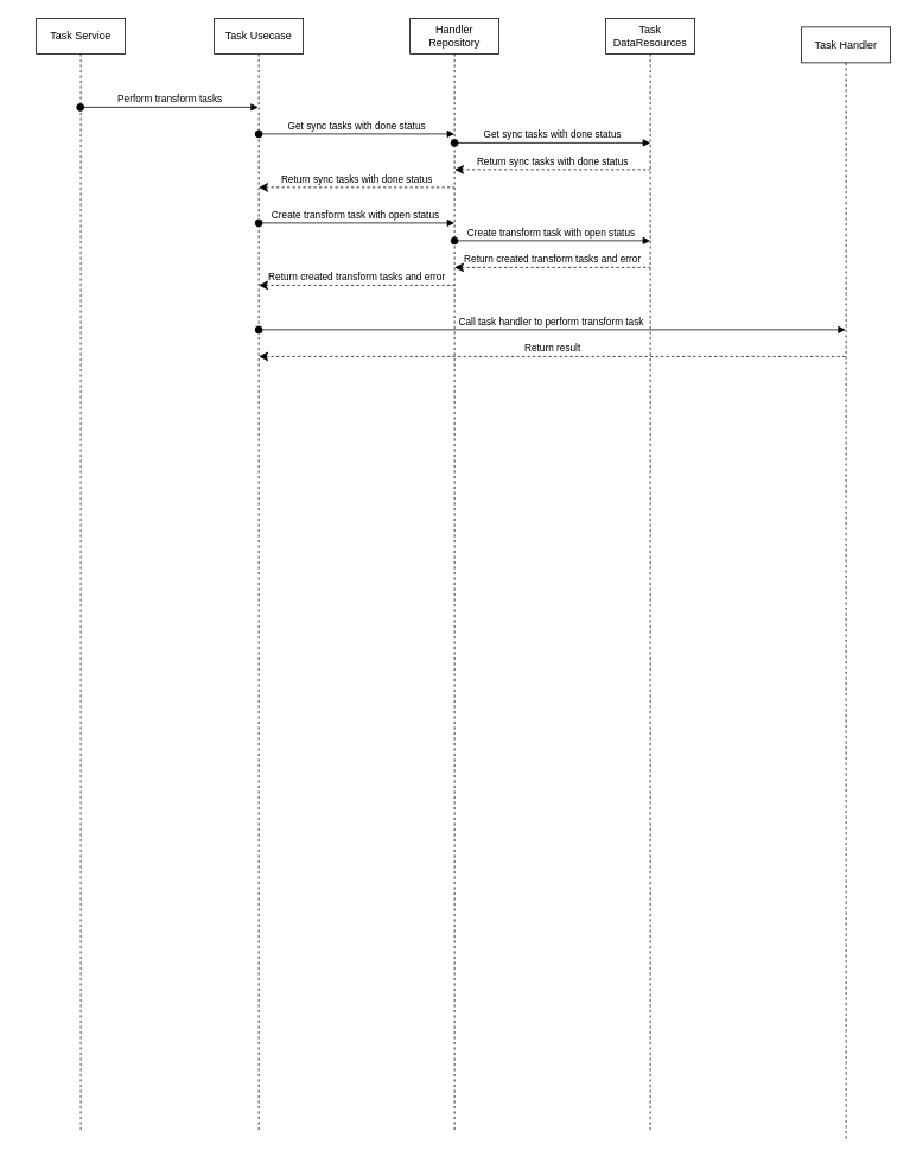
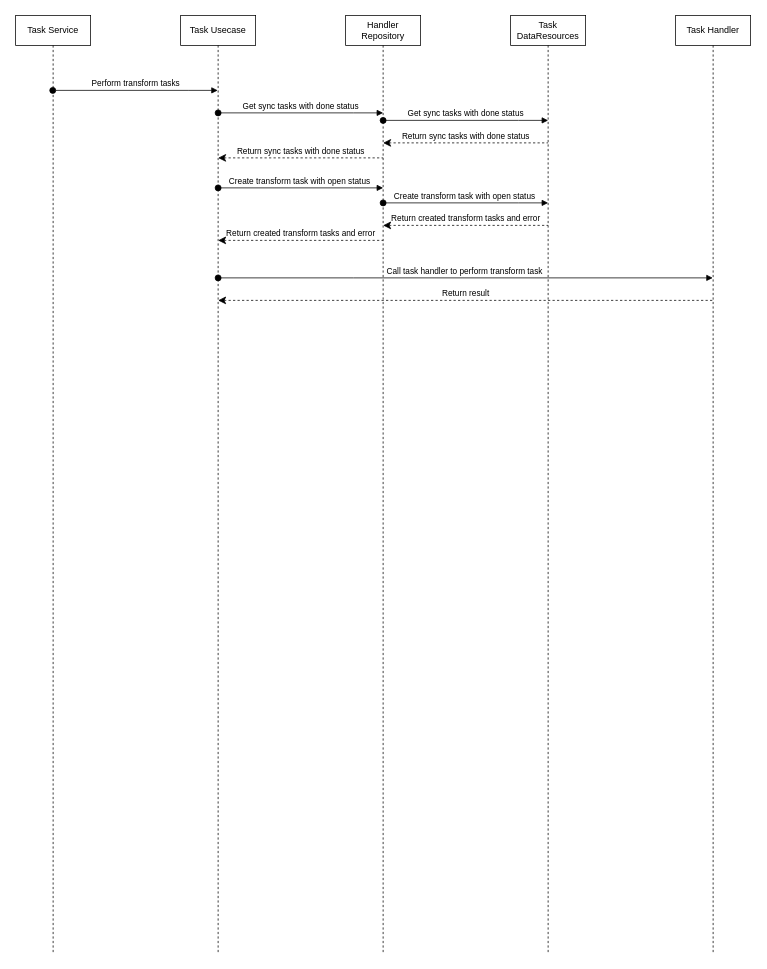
  <mxCell id="0" />
  <mxCell id="1" parent="0" />
- <mxCell id="2" value="Task Service" style="shape=umlLifeline;perimeter=lifelinePerimeter;whiteSpace=wrap;html=1;container=1;dropTarget=0;collapsible=0;recursiveResize=0;outlineConnect=0;portConstraint=eastwest;newEdgeStyle={&quot;curved&quot;:0,&quot;rounded&quot;:0};" vertex="1" parent="1"><mxGeometry x="40" y="20" width="100" height="1250" as="geometry" /></mxCell>
+ <mxCell id="2" value="Task Service" style="shape=umlLifeline;perimeter=lifelinePerimeter;whiteSpace=wrap;html=1;container=1;dropTarget=0;collapsible=0;recursiveResize=0;outlineConnect=0;portConstraint=eastwest;newEdgeStyle={&quot;curved&quot;:0,&quot;rounded&quot;:0};" vertex="1" parent="1"><mxGeometry x="20" y="20" width="100" height="1250" as="geometry" /></mxCell>
  <mxCell id="3" value="Task Usecase" style="shape=umlLifeline;perimeter=lifelinePerimeter;whiteSpace=wrap;html=1;container=1;dropTarget=0;collapsible=0;recursiveResize=0;outlineConnect=0;portConstraint=eastwest;newEdgeStyle={&quot;curved&quot;:0,&quot;rounded&quot;:0};" vertex="1" parent="1"><mxGeometry x="240" y="20" width="100" height="1250" as="geometry" /></mxCell>
  <mxCell id="4" value="Handler Repository" style="shape=umlLifeline;perimeter=lifelinePerimeter;whiteSpace=wrap;html=1;container=1;dropTarget=0;collapsible=0;recursiveResize=0;outlineConnect=0;portConstraint=eastwest;newEdgeStyle={&quot;curved&quot;:0,&quot;rounded&quot;:0};" vertex="1" parent="1"><mxGeometry x="460" y="20" width="100" height="1250" as="geometry" /></mxCell>
  <mxCell id="5" value="Task DataResources" style="shape=umlLifeline;perimeter=lifelinePerimeter;whiteSpace=wrap;html=1;container=1;dropTarget=0;collapsible=0;recursiveResize=0;outlineConnect=0;portConstraint=eastwest;newEdgeStyle={&quot;curved&quot;:0,&quot;rounded&quot;:0};" vertex="1" parent="1"><mxGeometry x="680" y="20" width="100" height="1250" as="geometry" /></mxCell>
  <mxCell id="6" value="Perform transform tasks" style="html=1;verticalAlign=bottom;startArrow=oval;startFill=1;endArrow=block;startSize=8;curved=0;rounded=0;" edge="1" parent="1" source="2" target="3"><mxGeometry width="60" relative="1" as="geometry"><mxPoint x="80" y="120" as="sourcePoint" /><mxPoint x="249.5" y="120" as="targetPoint" /><Array as="points"><mxPoint x="250" y="120" /></Array></mxGeometry></mxCell>
  <mxCell id="7" value="Get sync tasks with done status" style="html=1;verticalAlign=bottom;startArrow=oval;startFill=1;endArrow=block;startSize=8;curved=0;rounded=0;" edge="1" parent="1"><mxGeometry width="60" relative="1" as="geometry"><mxPoint x="290" y="150" as="sourcePoint" /><mxPoint x="510" y="150" as="targetPoint" /><Array as="points"><mxPoint x="470.5" y="150" /></Array></mxGeometry></mxCell>
  <mxCell id="8" value="Return sync tasks with done status" style="html=1;verticalAlign=bottom;startArrow=classic;startFill=1;endArrow=none;startSize=8;curved=0;rounded=0;endFill=0;dashed=1;" edge="1" parent="1"><mxGeometry width="60" relative="1" as="geometry"><mxPoint x="290" y="210" as="sourcePoint" /><mxPoint x="510" y="210" as="targetPoint" /><Array as="points"><mxPoint x="470.5" y="210" /></Array></mxGeometry></mxCell>
- <mxCell id="9" value="Task Handler" style="shape=umlLifeline;perimeter=lifelinePerimeter;whiteSpace=wrap;html=1;container=1;dropTarget=0;collapsible=0;recursiveResize=0;outlineConnect=0;portConstraint=eastwest;newEdgeStyle={&quot;curved&quot;:0,&quot;rounded&quot;:0};" vertex="1" parent="1"><mxGeometry x="900" y="30" width="100" height="1250" as="geometry" /></mxCell>
+ <mxCell id="9" value="Task Handler" style="shape=umlLifeline;perimeter=lifelinePerimeter;whiteSpace=wrap;html=1;container=1;dropTarget=0;collapsible=0;recursiveResize=0;outlineConnect=0;portConstraint=eastwest;newEdgeStyle={&quot;curved&quot;:0,&quot;rounded&quot;:0};" vertex="1" parent="1"><mxGeometry x="900" y="20" width="100" height="1250" as="geometry" /></mxCell>
  <mxCell id="10" value="Get sync tasks with done status" style="html=1;verticalAlign=bottom;startArrow=oval;startFill=1;endArrow=block;startSize=8;curved=0;rounded=0;" edge="1" parent="1"><mxGeometry width="60" relative="1" as="geometry"><mxPoint x="510" y="160" as="sourcePoint" /><mxPoint x="730" y="160" as="targetPoint" /><Array as="points"><mxPoint x="690.5" y="160" /></Array></mxGeometry></mxCell>
  <mxCell id="11" value="Return sync tasks with done status" style="html=1;verticalAlign=bottom;startArrow=classic;startFill=1;endArrow=none;startSize=8;curved=0;rounded=0;endFill=0;dashed=1;" edge="1" parent="1"><mxGeometry width="60" relative="1" as="geometry"><mxPoint x="510" y="190" as="sourcePoint" /><mxPoint x="730" y="190" as="targetPoint" /><Array as="points"><mxPoint x="690.5" y="190" /></Array></mxGeometry></mxCell>
  <mxCell id="12" value="Create transform task with open status&amp;nbsp;" style="html=1;verticalAlign=bottom;startArrow=oval;startFill=1;endArrow=block;startSize=8;curved=0;rounded=0;" edge="1" parent="1"><mxGeometry width="60" relative="1" as="geometry"><mxPoint x="290" y="250" as="sourcePoint" /><mxPoint x="510" y="250" as="targetPoint" /><Array as="points"><mxPoint x="470.5" y="250" /></Array></mxGeometry></mxCell>
  <mxCell id="13" value="Create transform task with open status&amp;nbsp;" style="html=1;verticalAlign=bottom;startArrow=oval;startFill=1;endArrow=block;startSize=8;curved=0;rounded=0;" edge="1" parent="1"><mxGeometry width="60" relative="1" as="geometry"><mxPoint x="510" y="270" as="sourcePoint" /><mxPoint x="730" y="270" as="targetPoint" /><Array as="points"><mxPoint x="690.5" y="270" /></Array></mxGeometry></mxCell>
  <mxCell id="14" value="Return created transform tasks and error" style="html=1;verticalAlign=bottom;startArrow=classic;startFill=1;endArrow=none;startSize=8;curved=0;rounded=0;endFill=0;dashed=1;" edge="1" parent="1"><mxGeometry width="60" relative="1" as="geometry"><mxPoint x="510" y="300" as="sourcePoint" /><mxPoint x="730" y="300" as="targetPoint" /><Array as="points"><mxPoint x="690.5" y="300" /></Array></mxGeometry></mxCell>
  <mxCell id="15" value="Return created transform tasks and error" style="html=1;verticalAlign=bottom;startArrow=classic;startFill=1;endArrow=none;startSize=8;curved=0;rounded=0;endFill=0;dashed=1;" edge="1" parent="1"><mxGeometry width="60" relative="1" as="geometry"><mxPoint x="290" y="320" as="sourcePoint" /><mxPoint x="510" y="320" as="targetPoint" /><Array as="points"><mxPoint x="470.5" y="320" /></Array></mxGeometry></mxCell>
  <mxCell id="16" value="Call task handler to perform transform task&amp;nbsp;" style="html=1;verticalAlign=bottom;startArrow=oval;startFill=1;endArrow=block;startSize=8;curved=0;rounded=0;" edge="1" parent="1" target="9"><mxGeometry width="60" relative="1" as="geometry"><mxPoint x="290" y="370" as="sourcePoint" /><mxPoint x="510" y="370" as="targetPoint" /><Array as="points"><mxPoint x="470.5" y="370" /></Array></mxGeometry></mxCell>
  <mxCell id="17" value="Return result" style="html=1;verticalAlign=bottom;startArrow=classic;startFill=1;endArrow=none;startSize=8;curved=0;rounded=0;endFill=0;dashed=1;" edge="1" parent="1" target="9"><mxGeometry width="60" relative="1" as="geometry"><mxPoint x="290" y="400" as="sourcePoint" /><mxPoint x="510" y="400" as="targetPoint" /><Array as="points"><mxPoint x="470.5" y="400" /></Array></mxGeometry></mxCell>
